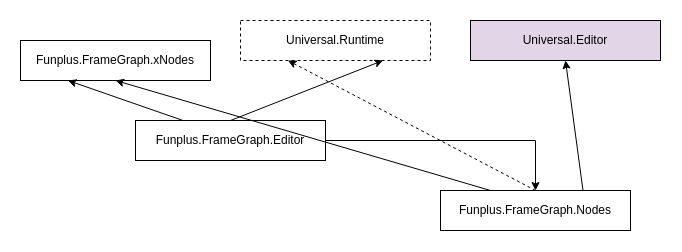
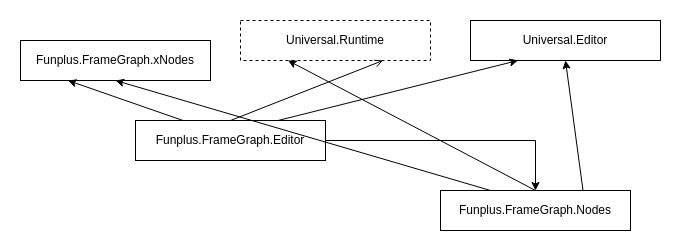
  <mxCell id="0" />
  <mxCell id="1" parent="0" />
  <mxCell id="2" value="&lt;span&gt;Funplus.FrameGraph.Nodes&lt;br&gt;&lt;/span&gt;" style="rounded=0;whiteSpace=wrap;html=1;" vertex="1" parent="1"><mxGeometry x="440" y="190" width="190" height="40" as="geometry" /></mxCell>
  <mxCell id="3" style="edgeStyle=orthogonalEdgeStyle;rounded=0;orthogonalLoop=1;jettySize=auto;html=1;" edge="1" parent="1" source="4" target="2"><mxGeometry relative="1" as="geometry" /></mxCell>
  <mxCell id="4" value="&lt;span&gt;Funplus.FrameGraph.Editor&lt;br&gt;&lt;/span&gt;" style="rounded=0;whiteSpace=wrap;html=1;" vertex="1" parent="1"><mxGeometry x="135" y="120" width="190" height="40" as="geometry" /></mxCell>
- <mxCell id="5" value="&lt;span&gt;Universal.Editor&lt;br&gt;&lt;/span&gt;" style="rounded=0;whiteSpace=wrap;html=1;fillColor=#e1d5e7;" vertex="1" parent="1"><mxGeometry x="470" y="20" width="190" height="40" as="geometry" /></mxCell>
+ <mxCell id="5" value="&lt;span&gt;Universal.Editor&lt;br&gt;&lt;/span&gt;" style="rounded=0;whiteSpace=wrap;html=1;" vertex="1" parent="1"><mxGeometry x="470" y="20" width="190" height="40" as="geometry" /></mxCell>
  <mxCell id="6" value="&lt;span&gt;Universal.Runtime&lt;br&gt;&lt;/span&gt;" style="rounded=0;whiteSpace=wrap;html=1;dashed=1;" vertex="1" parent="1"><mxGeometry x="240" y="20" width="190" height="40" as="geometry" /></mxCell>
- <mxCell id="7" value="" style="endArrow=classic;html=1;entryX=0.75;entryY=1;entryDx=0;entryDy=0;exitX=0.5;exitY=0;exitDx=0;exitDy=0;" edge="1" parent="1" source="4" target="6"><mxGeometry width="50" height="50" relative="1" as="geometry"><mxPoint x="387.5" y="190" as="sourcePoint" /><mxPoint x="180" y="50" as="targetPoint" /></mxGeometry></mxCell>
+ <mxCell id="7" value="" style="endArrow=open;html=1;entryX=0.75;entryY=1;entryDx=0;entryDy=0;exitX=0.5;exitY=0;exitDx=0;exitDy=0;" edge="1" parent="1" source="4" target="6"><mxGeometry width="50" height="50" relative="1" as="geometry"><mxPoint x="387.5" y="190" as="sourcePoint" /><mxPoint x="180" y="50" as="targetPoint" /></mxGeometry></mxCell>
+ <mxCell id="8" value="" style="endArrow=classic;html=1;exitX=0.75;exitY=0;exitDx=0;exitDy=0;entryX=0.25;entryY=1;entryDx=0;entryDy=0;" edge="1" parent="1" source="4" target="5"><mxGeometry width="50" height="50" relative="1" as="geometry"><mxPoint x="435" y="190" as="sourcePoint" /><mxPoint x="332.5" y="-10" as="targetPoint" /></mxGeometry></mxCell>
  <mxCell id="9" value="&lt;span&gt;Funplus.FrameGraph.xNodes&lt;br&gt;&lt;/span&gt;" style="rounded=0;whiteSpace=wrap;html=1;" vertex="1" parent="1"><mxGeometry x="20" y="40" width="190" height="40" as="geometry" /></mxCell>
  <mxCell id="10" value="" style="endArrow=classic;html=1;exitX=0.25;exitY=0;exitDx=0;exitDy=0;entryX=0.25;entryY=1;entryDx=0;entryDy=0;" edge="1" parent="1" source="4" target="9"><mxGeometry width="50" height="50" relative="1" as="geometry"><mxPoint x="332.5" y="250" as="sourcePoint" /><mxPoint x="527.5" y="70" as="targetPoint" /></mxGeometry></mxCell>
  <mxCell id="11" value="" style="endArrow=classic;html=1;entryX=0.5;entryY=1;entryDx=0;entryDy=0;" edge="1" parent="1" target="9"><mxGeometry width="50" height="50" relative="1" as="geometry"><mxPoint x="490" y="190" as="sourcePoint" /><mxPoint x="560" y="150" as="targetPoint" /></mxGeometry></mxCell>
- <mxCell id="12" value="" style="endArrow=classic;html=1;entryX=0.25;entryY=1;entryDx=0;entryDy=0;exitX=0.5;exitY=0;exitDx=0;exitDy=0;dashed=1;" edge="1" parent="1" source="2" target="6"><mxGeometry width="50" height="50" relative="1" as="geometry"><mxPoint x="520" y="210" as="sourcePoint" /><mxPoint x="125" y="70" as="targetPoint" /></mxGeometry></mxCell>
+ <mxCell id="12" value="" style="endArrow=classic;html=1;entryX=0.25;entryY=1;entryDx=0;entryDy=0;exitX=0.5;exitY=0;exitDx=0;exitDy=0;" edge="1" parent="1" source="2" target="6"><mxGeometry width="50" height="50" relative="1" as="geometry"><mxPoint x="520" y="210" as="sourcePoint" /><mxPoint x="125" y="70" as="targetPoint" /></mxGeometry></mxCell>
  <mxCell id="13" value="" style="endArrow=classic;html=1;entryX=0.5;entryY=1;entryDx=0;entryDy=0;exitX=0.75;exitY=0;exitDx=0;exitDy=0;" edge="1" parent="1" source="2" target="5"><mxGeometry width="50" height="50" relative="1" as="geometry"><mxPoint x="545" y="210" as="sourcePoint" /><mxPoint x="297.5" y="70" as="targetPoint" /></mxGeometry></mxCell>
